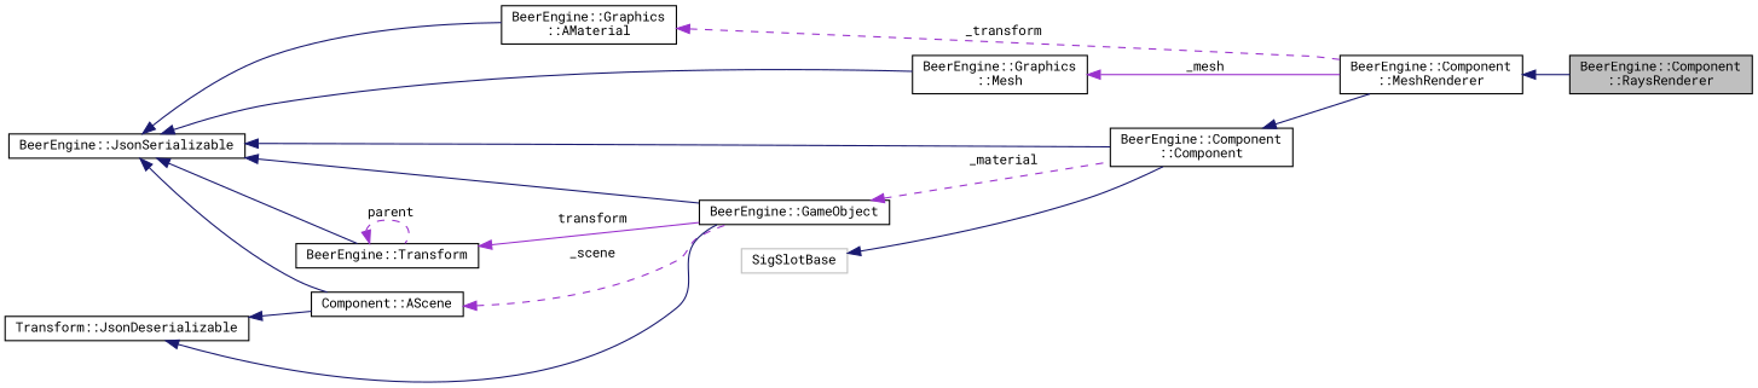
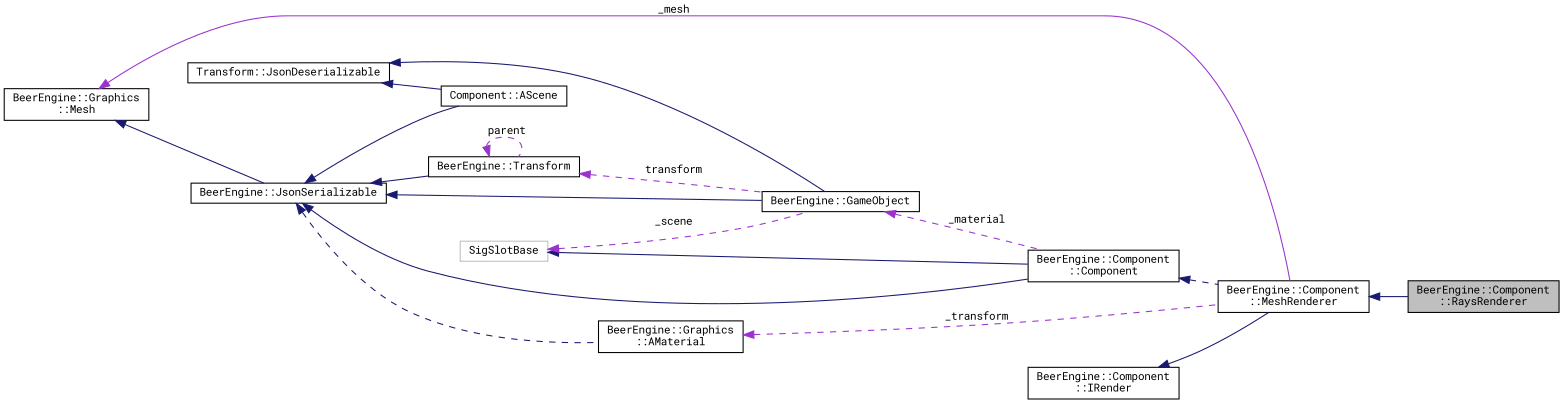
  digraph {
    fontname="Roboto Mono"
    rankdir=LR
    node [color=black fillcolor=white fontname="Roboto Mono" fontsize=10 shape=record style=filled]
    edge [color=midnightblue dir=back fontname="Roboto Mono" fontsize=10 labelfontname=Helvetica labelfontsize=10 style=solid]
    n1 [fillcolor=grey75 fontcolor=black height=0.2 label="BeerEngine::Component\l::RaysRenderer" width=0.4]
    n2 [height=0.2 label="BeerEngine::Component\l::MeshRenderer" width=0.4]
    n3 [height=0.2 label="BeerEngine::Component\l::Component" width=0.4]
    n4 [height=0.2 label="BeerEngine::JsonSerializable" width=0.4]
    n5 [height=0.2 label="BeerEngine::GameObject" width=0.4]
    n6 [height=0.2 label="BeerEngine::Transform" width=0.4]
    n7 [height=0.2 label="Component::AScene" width=0.4]
    n8 [height=0.2 label="BeerEngine::Graphics\l::AMaterial" width=0.4]
    n9 [height=0.2 label="BeerEngine::Graphics\l::Mesh" width=0.4]
    n10 [color=grey75 height=0.2 label=SigSlotBase width=0.4]
    n11 [height=0.2 label="Transform::JsonDeserializable" width=0.4]
+   n12 [height=0.2 label="BeerEngine::Component\l::IRender" width=0.4]
    n2 -> n1
-   n3 -> n2
+   n3 -> n2 [style=dashed]
    n4 -> n3
    n4 -> n5
    n4 -> n6
    n4 -> n7
-   n4 -> n8
-   n4 -> n9
+   n4 -> n8 [style=dashed]
+   n9 -> n4
    n5 -> n3 [color=darkorchid3 label=" _material" style=dashed]
-   n6 -> n5 [color=darkorchid3 label=" transform"]
+   n6 -> n5 [color=darkorchid3 label=" transform" style=dashed]
    n6 -> n6 [color=darkorchid3 label=" parent" style=dashed]
-   n7 -> n5 [color=darkorchid3 label=" _scene" style=dashed]
+   n10 -> n5 [color=darkorchid3 label=" _scene" style=dashed]
    n8 -> n2 [color=darkorchid3 label=" _transform" style=dashed]
    n9 -> n2 [color=darkorchid3 label=" _mesh"]
    n10 -> n3
    n11 -> n5
    n11 -> n7
+   n12 -> n2
  }
